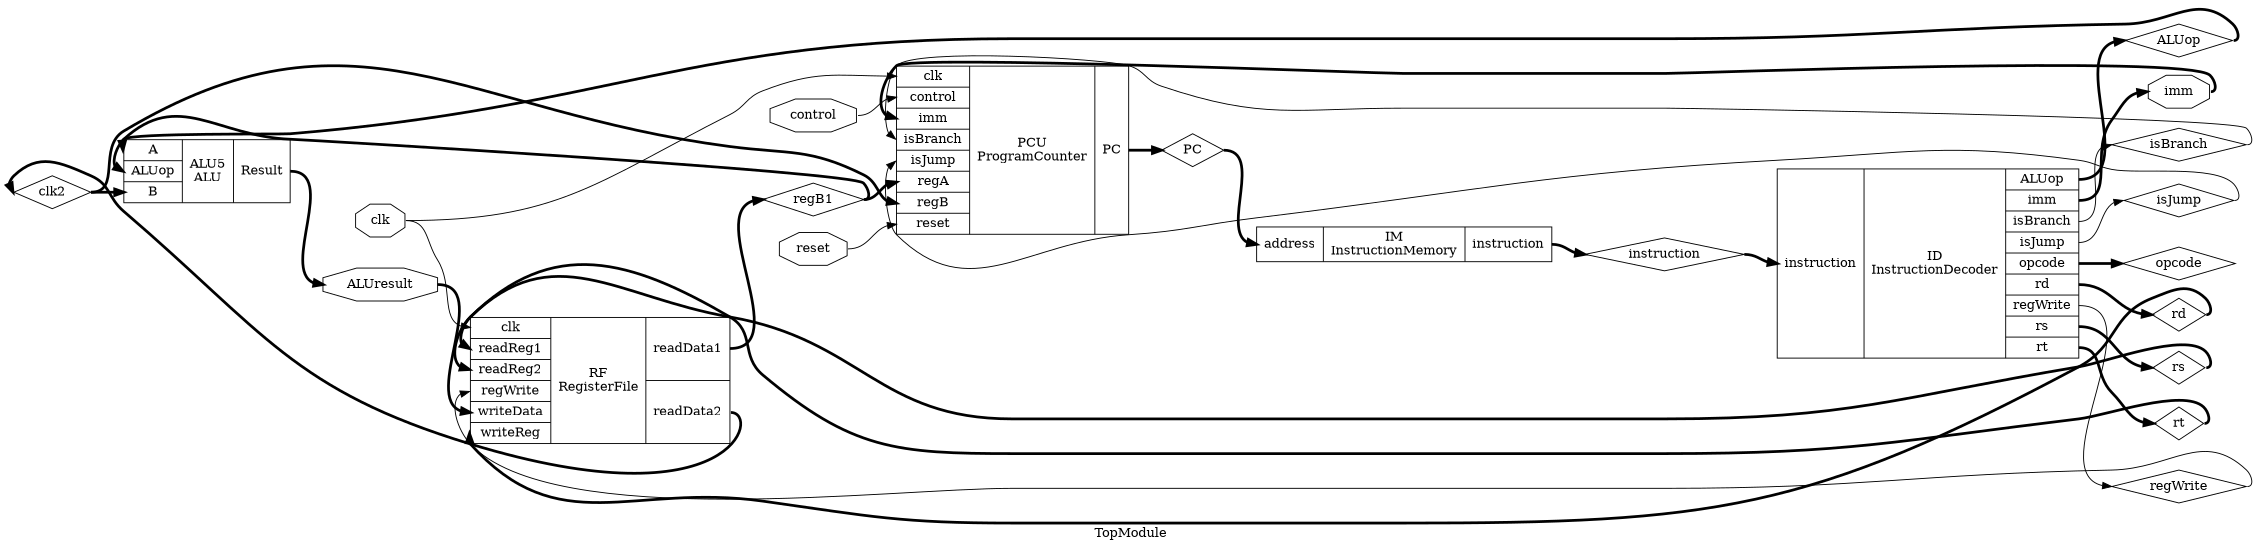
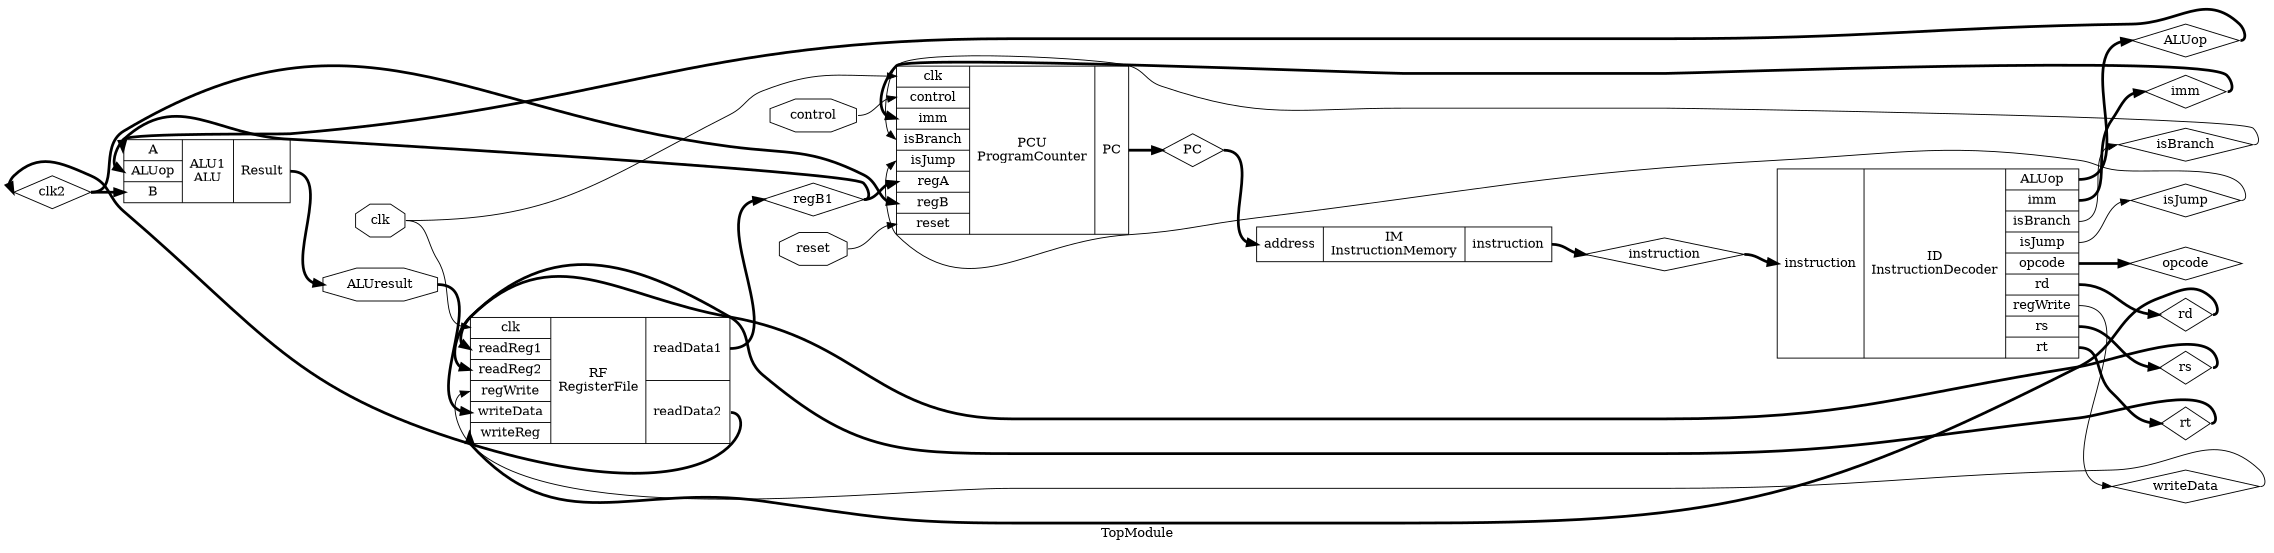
  digraph {
    label=TopModule
    rankdir=LR
    remincross=true
    node [color=black fontcolor=black shape=diamond]
    edge [color=black fontcolor=black headport=w style="setlinewidth(3)" tailport=e]
    n1 [label=clk2]
-   n2 [label="{{<p18> A|<p11> ALUop|<p19> B}|ALU5\nALU|{<p20> Result}}" shape=record color="" fontcolor=""]
+   n2 [label="{{<p18> A|<p11> ALUop|<p19> B}|ALU1\nALU|{<p20> Result}}" shape=record color="" fontcolor=""]
    n3 [label="{{<p17> clk|<p15> control|<p6> imm|<p4> isBranch|<p3> isJump|<p30> regA|<p31> regB|<p16> reset}|PCU\nProgramCounter|{<p13> PC}}" shape=record color="" fontcolor=""]
    n4 [label=ALUresult shape=octagon]
    n5 [label=PC]
    n6 [label=regB1]
    n7 [label=isJump]
    n8 [label=isBranch]
-   n9 [label=regWrite]
+   n9 [label=writeData]
    n10 [label="{{<p17> clk|<p22> readReg1|<p23> readReg2|<p5> regWrite|<p24> writeData|<p25> writeReg}|RF\nRegisterFile|{<p2> readData1|<p1> readData2}}" shape=record color="" fontcolor=""]
-   n11 [label=imm shape=octagon]
+   n11 [label=imm]
    n12 [label=rd]
    n13 [label=rt]
    n14 [label=rs]
    n15 [label=opcode]
    n16 [label=ALUop]
    n17 [label=instruction]
    n18 [label="{{<p12> instruction}|ID\nInstructionDecoder|{<p11> ALUop|<p6> imm|<p4> isBranch|<p3> isJump|<p10> opcode|<p7> rd|<p5> regWrite|<p9> rs|<p8> rt}}" shape=record color="" fontcolor=""]
    n19 [label="{{<p28> address}|IM\nInstructionMemory|{<p12> instruction}}" shape=record color="" fontcolor=""]
    n20 [label=control shape=octagon]
    n21 [label=reset shape=octagon]
    n22 [label=clk shape=octagon]
    n1 -> n2 [headport="p19:w"]
    n1 -> n3 [headport="p31:w"]
    n2 -> n4 [tailport="p20:e"]
    n3 -> n5 [tailport="p13:e"]
    n4 -> n10 [headport="p24:w"]
    n5 -> n19 [headport="p28:w"]
    n6 -> n2 [headport="p18:w"]
    n6 -> n3 [headport="p30:w"]
    n7 -> n3 [headport="p3:w" style=""]
    n8 -> n3 [headport="p4:w" style=""]
    n9 -> n10 [headport="p5:w" style=""]
    n10 -> n1 [tailport="p1:e"]
    n10 -> n6 [tailport="p2:e"]
    n11 -> n3 [headport="p6:w"]
    n12 -> n10 [headport="p25:w"]
    n13 -> n10 [headport="p23:w"]
    n14 -> n10 [headport="p22:w"]
    n16 -> n2 [headport="p11:w"]
    n17 -> n18 [headport="p12:w"]
    n18 -> n7 [tailport="p3:e" style=""]
    n18 -> n8 [tailport="p4:e" style=""]
    n18 -> n9 [tailport="p5:e" style=""]
    n18 -> n11 [tailport="p6:e"]
    n18 -> n12 [tailport="p7:e"]
    n18 -> n13 [tailport="p8:e"]
    n18 -> n14 [tailport="p9:e"]
    n18 -> n15 [tailport="p10:e"]
    n18 -> n16 [tailport="p11:e"]
    n19 -> n17 [tailport="p12:e"]
    n20 -> n3 [headport="p15:w" style=""]
    n21 -> n3 [headport="p16:w" style=""]
    n22 -> n3 [headport="p17:w" style=""]
    n22 -> n10 [headport="p17:w" style=""]
  }
